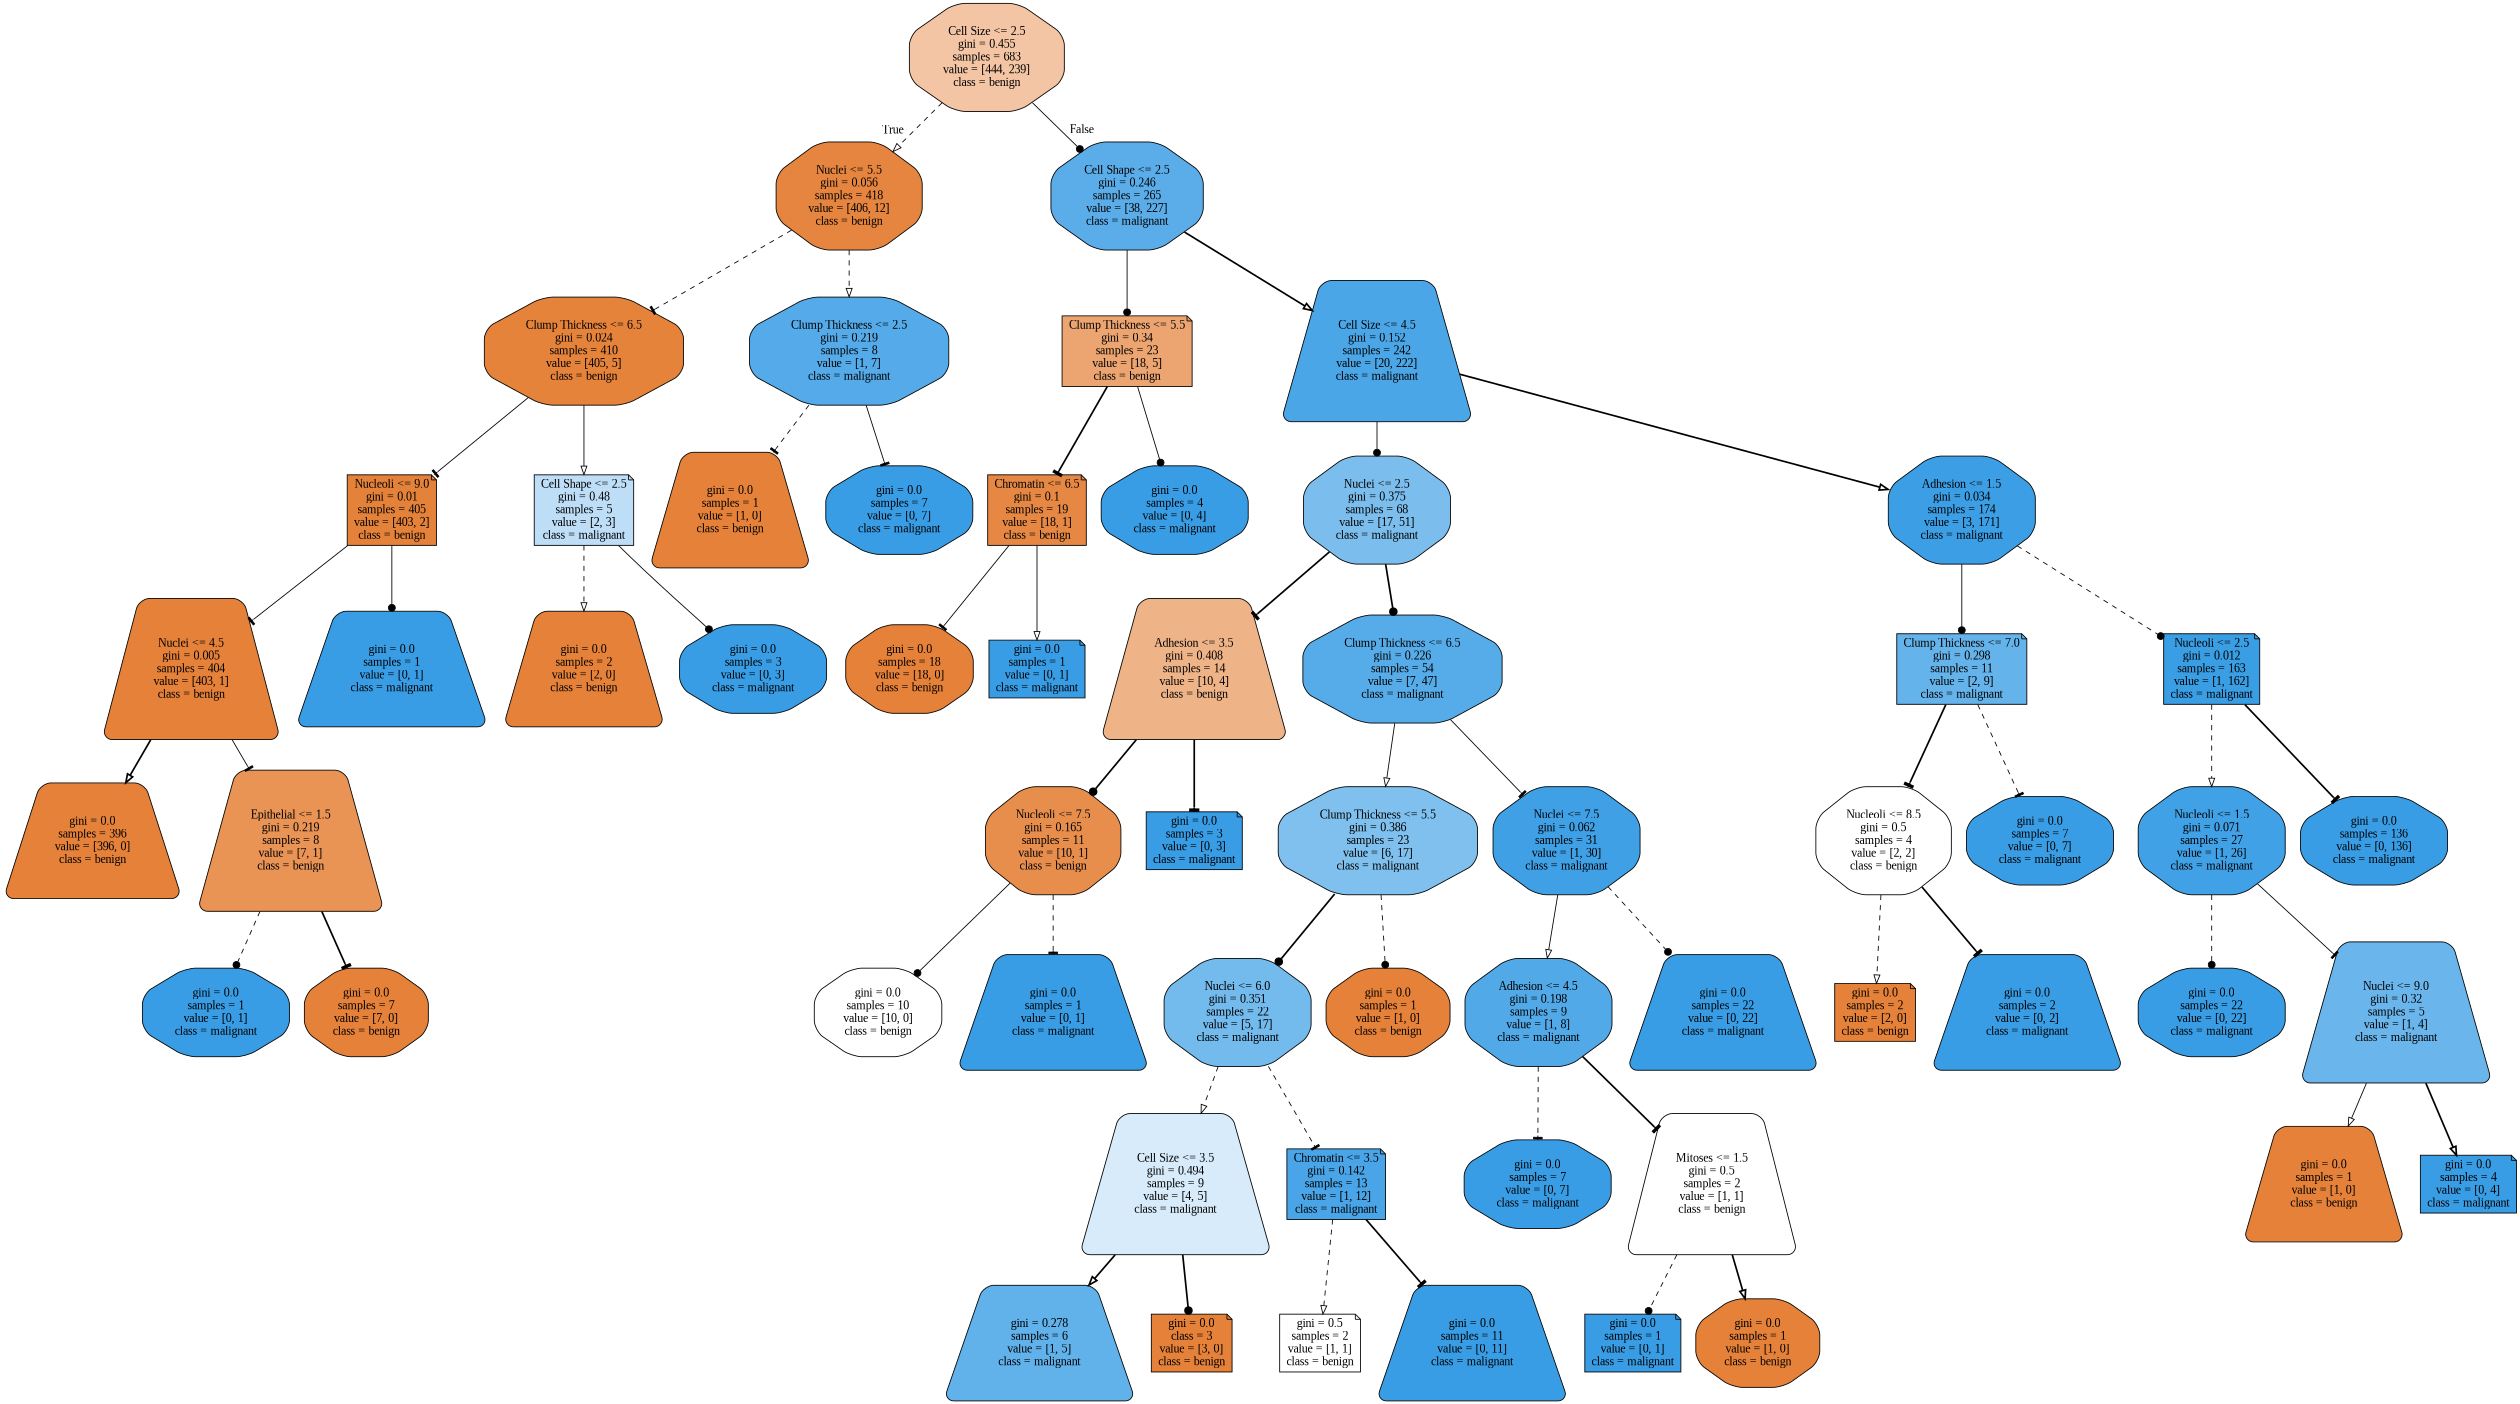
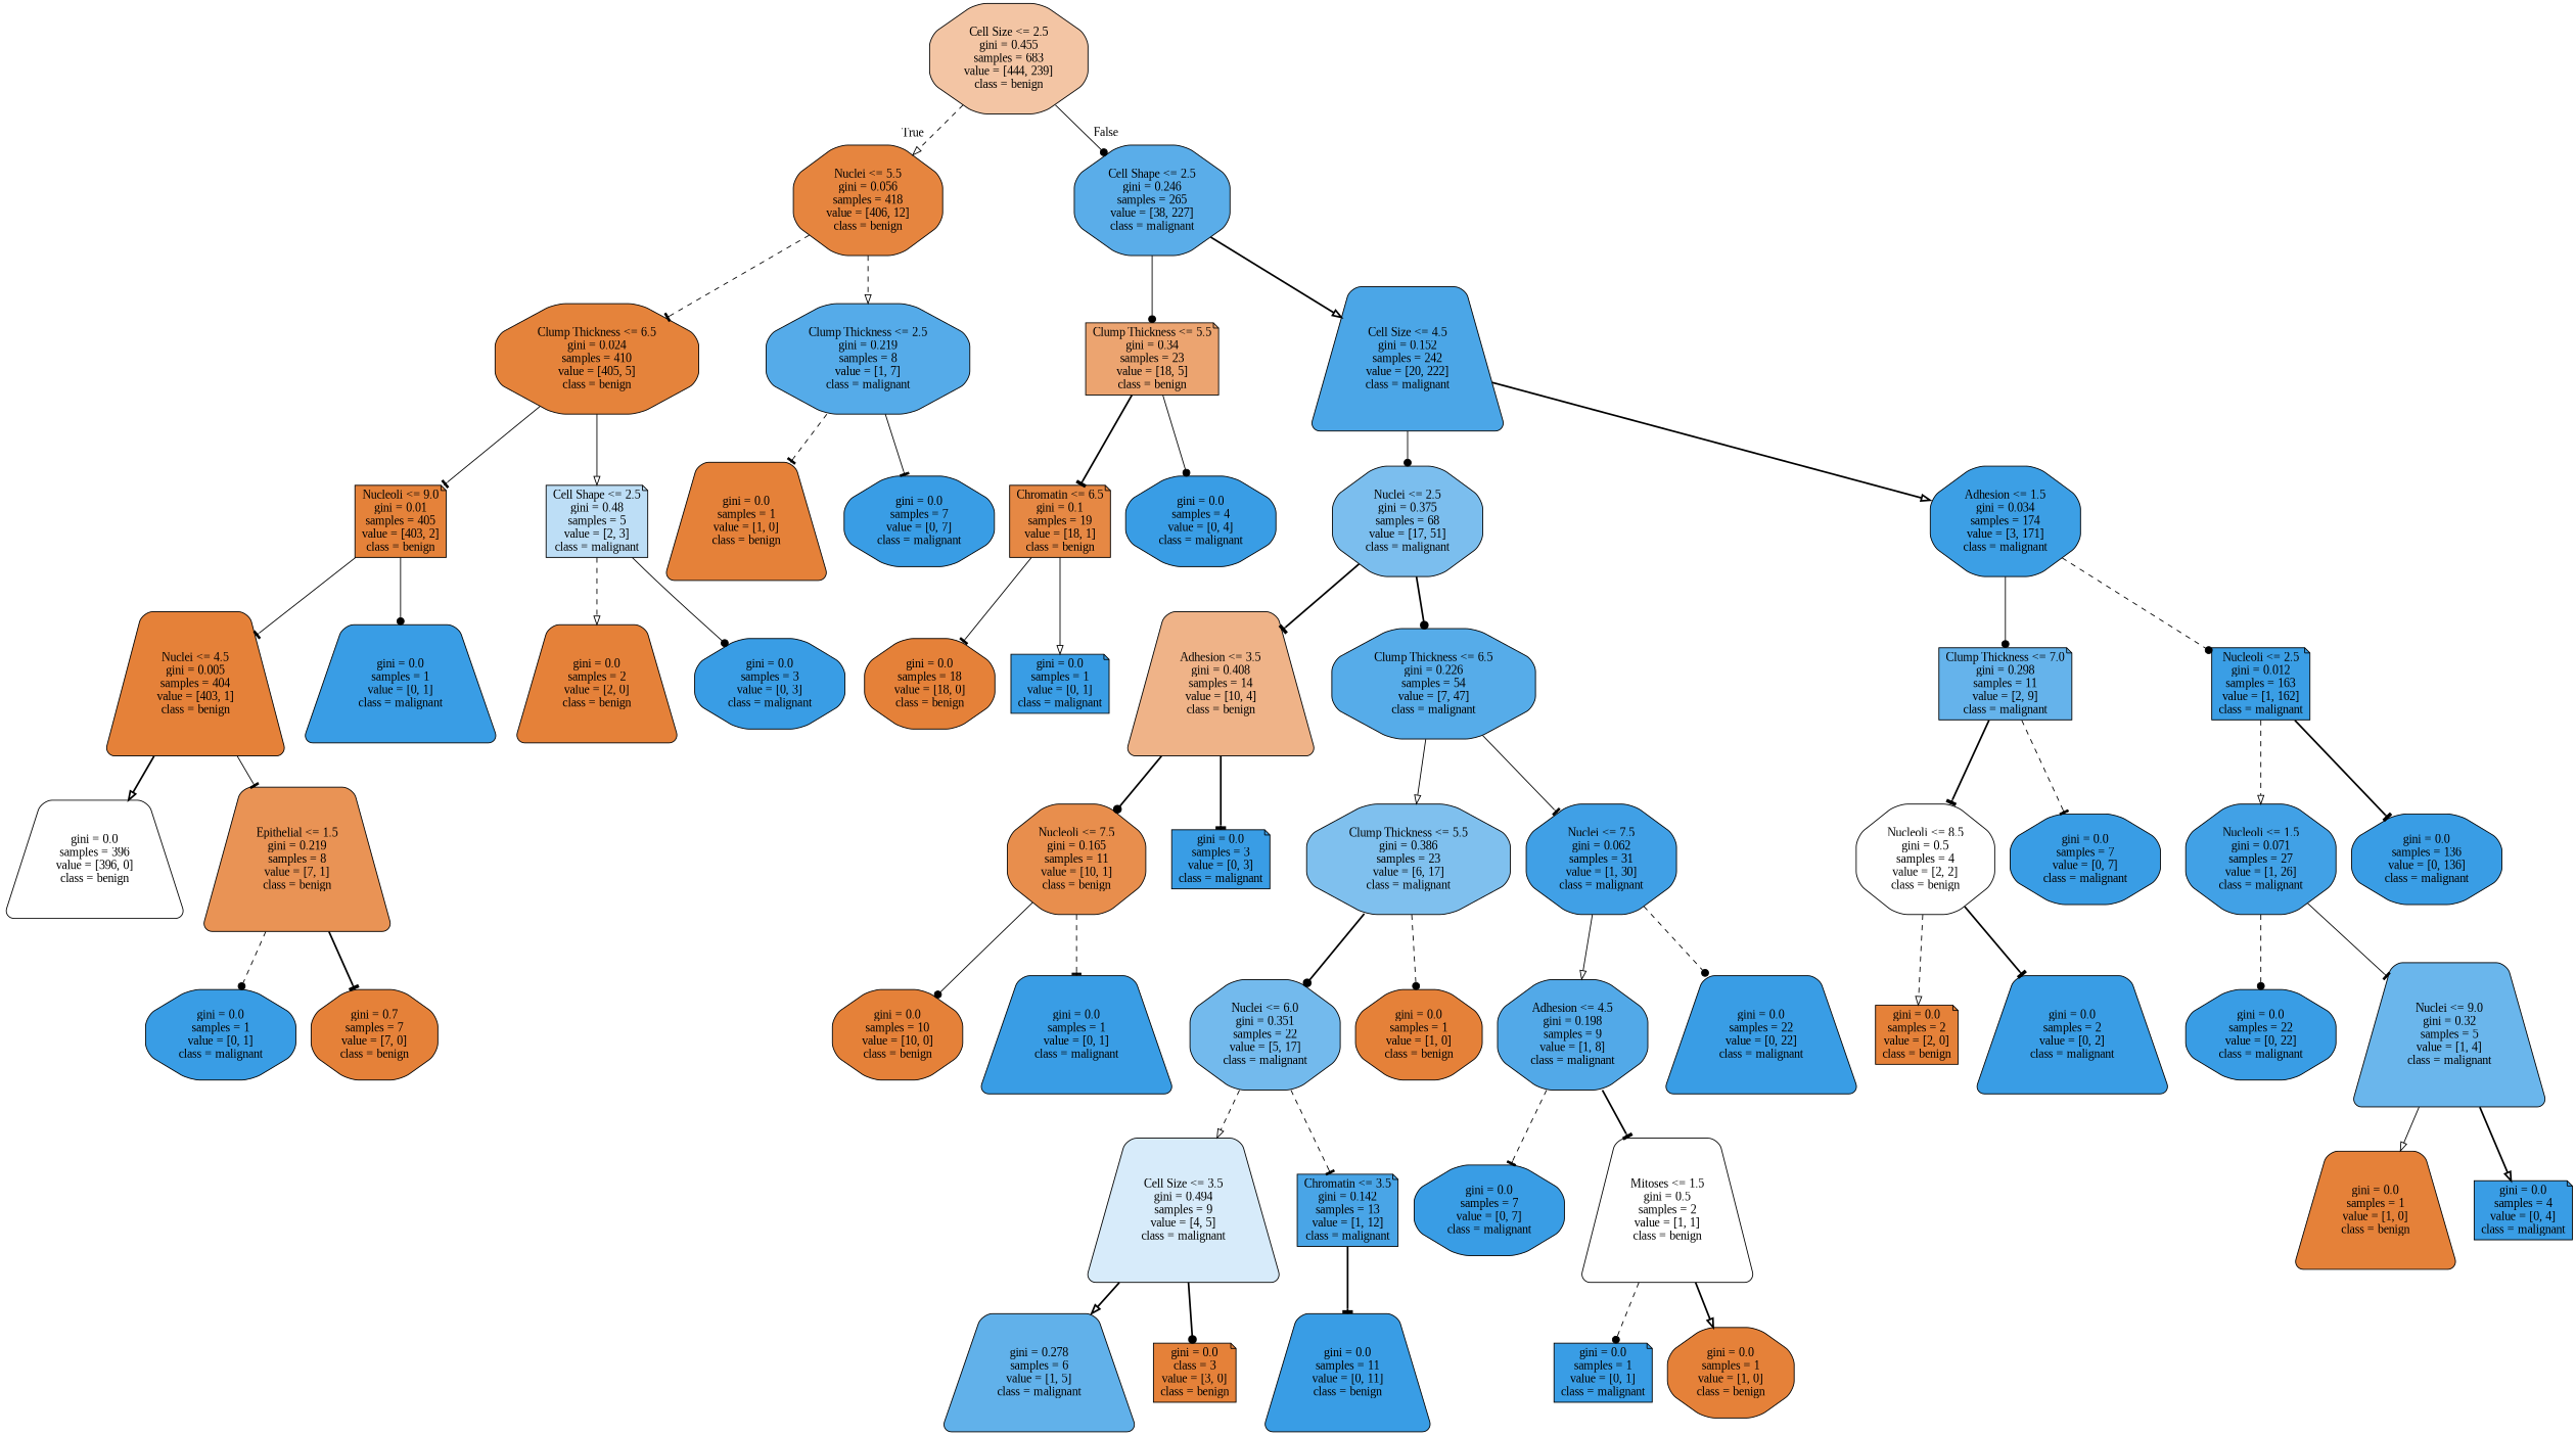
  digraph {
    fontname="Liberation Serif"
    node [color=black fillcolor="#399de5" fontname="Liberation Serif" shape=octagon style="filled, rounded"]
    edge [arrowhead=tee fontname="Liberation Serif" style=solid]
    n1 [fillcolor="#f3c5a4" label="Cell Size <= 2.5\ngini = 0.455\nsamples = 683\nvalue = [444, 239]\nclass = benign"]
    n2 [fillcolor="#e6853f" label="Nuclei <= 5.5\ngini = 0.056\nsamples = 418\nvalue = [406, 12]\nclass = benign"]
    n3 [fillcolor="#5aade9" label="Cell Shape <= 2.5\ngini = 0.246\nsamples = 265\nvalue = [38, 227]\nclass = malignant"]
    n4 [fillcolor="#e5833b" label="Clump Thickness <= 6.5\ngini = 0.024\nsamples = 410\nvalue = [405, 5]\nclass = benign"]
    n5 [fillcolor="#55abe9" label="Clump Thickness <= 2.5\ngini = 0.219\nsamples = 8\nvalue = [1, 7]\nclass = malignant"]
    n6 [fillcolor="#eca470" label="Clump Thickness <= 5.5\ngini = 0.34\nsamples = 23\nvalue = [18, 5]\nclass = benign" shape=note]
    n7 [fillcolor="#4ba6e7" label="Cell Size <= 4.5\ngini = 0.152\nsamples = 242\nvalue = [20, 222]\nclass = malignant" shape=trapezium]
    n8 [fillcolor="#e5823a" label="Nucleoli <= 9.0\ngini = 0.01\nsamples = 405\nvalue = [403, 2]\nclass = benign" shape=note]
    n9 [fillcolor="#bddef6" label="Cell Shape <= 2.5\ngini = 0.48\nsamples = 5\nvalue = [2, 3]\nclass = malignant" shape=note]
    n10 [fillcolor="#e58139" label="gini = 0.0\nsamples = 1\nvalue = [1, 0]\nclass = benign" shape=trapezium]
    n11 [label="gini = 0.0\nsamples = 7\nvalue = [0, 7]\nclass = malignant"]
    n12 [fillcolor="#e58139" label="Nuclei <= 4.5\ngini = 0.005\nsamples = 404\nvalue = [403, 1]\nclass = benign" shape=trapezium]
    n13 [label="gini = 0.0\nsamples = 1\nvalue = [0, 1]\nclass = malignant" shape=trapezium]
    n14 [fillcolor="#e58139" label="gini = 0.0\nsamples = 2\nvalue = [2, 0]\nclass = benign" shape=trapezium]
    n15 [label="gini = 0.0\nsamples = 3\nvalue = [0, 3]\nclass = malignant"]
-   n16 [fillcolor="#e58139" label="gini = 0.0\nsamples = 396\nvalue = [396, 0]\nclass = benign" shape=trapezium]
+   n16 [fillcolor="#ffffff" label="gini = 0.0\nsamples = 396\nvalue = [396, 0]\nclass = benign" shape=trapezium]
    n17 [fillcolor="#e99355" label="Epithelial <= 1.5\ngini = 0.219\nsamples = 8\nvalue = [7, 1]\nclass = benign" shape=trapezium]
    n18 [label="gini = 0.0\nsamples = 1\nvalue = [0, 1]\nclass = malignant"]
-   n19 [fillcolor="#e58139" label="gini = 0.0\nsamples = 7\nvalue = [7, 0]\nclass = benign"]
+   n19 [fillcolor="#e58139" label="gini = 0.7\nsamples = 7\nvalue = [7, 0]\nclass = benign"]
    n20 [fillcolor="#e68844" label="Chromatin <= 6.5\ngini = 0.1\nsamples = 19\nvalue = [18, 1]\nclass = benign" shape=note]
    n21 [label="gini = 0.0\nsamples = 4\nvalue = [0, 4]\nclass = malignant"]
    n22 [fillcolor="#7bbeee" label="Nuclei <= 2.5\ngini = 0.375\nsamples = 68\nvalue = [17, 51]\nclass = malignant"]
    n23 [fillcolor="#3c9fe5" label="Adhesion <= 1.5\ngini = 0.034\nsamples = 174\nvalue = [3, 171]\nclass = malignant"]
    n24 [fillcolor="#e58139" label="gini = 0.0\nsamples = 18\nvalue = [18, 0]\nclass = benign"]
    n25 [label="gini = 0.0\nsamples = 1\nvalue = [0, 1]\nclass = malignant" shape=note]
    n26 [fillcolor="#efb388" label="Adhesion <= 3.5\ngini = 0.408\nsamples = 14\nvalue = [10, 4]\nclass = benign" shape=trapezium]
    n27 [fillcolor="#56ace9" label="Clump Thickness <= 6.5\ngini = 0.226\nsamples = 54\nvalue = [7, 47]\nclass = malignant"]
    n28 [fillcolor="#65b3eb" label="Clump Thickness <= 7.0\ngini = 0.298\nsamples = 11\nvalue = [2, 9]\nclass = malignant" shape=note]
    n29 [fillcolor="#3a9ee5" label="Nucleoli <= 2.5\ngini = 0.012\nsamples = 163\nvalue = [1, 162]\nclass = malignant" shape=note]
    n30 [fillcolor="#e88e4d" label="Nucleoli <= 7.5\ngini = 0.165\nsamples = 11\nvalue = [10, 1]\nclass = benign"]
    n31 [label="gini = 0.0\nsamples = 3\nvalue = [0, 3]\nclass = malignant" shape=note]
    n32 [fillcolor="#7fc0ee" label="Clump Thickness <= 5.5\ngini = 0.386\nsamples = 23\nvalue = [6, 17]\nclass = malignant"]
    n33 [fillcolor="#40a0e6" label="Nuclei <= 7.5\ngini = 0.062\nsamples = 31\nvalue = [1, 30]\nclass = malignant"]
-   n34 [fillcolor="#ffffff" label="gini = 0.0\nsamples = 10\nvalue = [10, 0]\nclass = benign"]
+   n34 [fillcolor="#e58139" label="gini = 0.0\nsamples = 10\nvalue = [10, 0]\nclass = benign"]
    n35 [label="gini = 0.0\nsamples = 1\nvalue = [0, 1]\nclass = malignant" shape=trapezium]
    n36 [fillcolor="#73baed" label="Nuclei <= 6.0\ngini = 0.351\nsamples = 22\nvalue = [5, 17]\nclass = malignant"]
    n37 [fillcolor="#e58139" label="gini = 0.0\nsamples = 1\nvalue = [1, 0]\nclass = benign"]
    n38 [fillcolor="#52a9e8" label="Adhesion <= 4.5\ngini = 0.198\nsamples = 9\nvalue = [1, 8]\nclass = malignant"]
    n39 [label="gini = 0.0\nsamples = 22\nvalue = [0, 22]\nclass = malignant" shape=trapezium]
    n40 [fillcolor="#d7ebfa" label="Cell Size <= 3.5\ngini = 0.494\nsamples = 9\nvalue = [4, 5]\nclass = malignant" shape=trapezium]
    n41 [fillcolor="#49a5e7" label="Chromatin <= 3.5\ngini = 0.142\nsamples = 13\nvalue = [1, 12]\nclass = malignant" shape=note]
    n42 [fillcolor="#61b1ea" label="gini = 0.278\nsamples = 6\nvalue = [1, 5]\nclass = malignant" shape=trapezium]
    n43 [fillcolor="#e58139" label="gini = 0.0\nclass = 3\nvalue = [3, 0]\nclass = benign" shape=note]
-   n44 [fillcolor="#ffffff" label="gini = 0.5\nsamples = 2\nvalue = [1, 1]\nclass = benign" shape=note]
-   n45 [label="gini = 0.0\nsamples = 11\nvalue = [0, 11]\nclass = malignant" shape=trapezium]
+   n45 [label="gini = 0.0\nsamples = 11\nvalue = [0, 11]\nclass = benign" shape=trapezium]
    n46 [label="gini = 0.0\nsamples = 7\nvalue = [0, 7]\nclass = malignant"]
    n47 [fillcolor="#ffffff" label="Mitoses <= 1.5\ngini = 0.5\nsamples = 2\nvalue = [1, 1]\nclass = benign" shape=trapezium]
    n48 [label="gini = 0.0\nsamples = 1\nvalue = [0, 1]\nclass = malignant" shape=note]
    n49 [fillcolor="#e58139" label="gini = 0.0\nsamples = 1\nvalue = [1, 0]\nclass = benign"]
    n50 [fillcolor="#ffffff" label="Nucleoli <= 8.5\ngini = 0.5\nsamples = 4\nvalue = [2, 2]\nclass = benign"]
    n51 [label="gini = 0.0\nsamples = 7\nvalue = [0, 7]\nclass = malignant"]
    n52 [fillcolor="#41a1e6" label="Nucleoli <= 1.5\ngini = 0.071\nsamples = 27\nvalue = [1, 26]\nclass = malignant"]
    n53 [label="gini = 0.0\nsamples = 136\nvalue = [0, 136]\nclass = malignant"]
    n54 [fillcolor="#e58139" label="gini = 0.0\nsamples = 2\nvalue = [2, 0]\nclass = benign" shape=note]
    n55 [label="gini = 0.0\nsamples = 2\nvalue = [0, 2]\nclass = malignant" shape=trapezium]
    n56 [label="gini = 0.0\nsamples = 22\nvalue = [0, 22]\nclass = malignant"]
    n57 [fillcolor="#6ab6ec" label="Nuclei <= 9.0\ngini = 0.32\nsamples = 5\nvalue = [1, 4]\nclass = malignant" shape=trapezium]
    n58 [fillcolor="#e58139" label="gini = 0.0\nsamples = 1\nvalue = [1, 0]\nclass = benign" shape=trapezium]
    n59 [label="gini = 0.0\nsamples = 4\nvalue = [0, 4]\nclass = malignant" shape=note]
    n1 -> n2 [arrowhead=onormal headlabel=True labelangle=45 labeldistance=2.5 style=dashed]
    n1 -> n3 [arrowhead=dot headlabel=False labelangle=-45 labeldistance=2.5]
    n2 -> n4 [style=dashed]
    n2 -> n5 [arrowhead=onormal style=dashed]
    n3 -> n6 [arrowhead=dot]
    n3 -> n7 [arrowhead=onormal style=bold]
    n4 -> n8
    n4 -> n9 [arrowhead=onormal]
    n5 -> n10 [style=dashed]
    n5 -> n11
    n6 -> n20 [style=bold]
    n6 -> n21 [arrowhead=dot]
    n7 -> n22 [arrowhead=dot]
    n7 -> n23 [arrowhead=onormal style=bold]
    n8 -> n12
    n8 -> n13 [arrowhead=dot]
    n9 -> n14 [arrowhead=onormal style=dashed]
    n9 -> n15 [arrowhead=dot]
    n12 -> n16 [arrowhead=onormal style=bold]
    n12 -> n17
    n17 -> n18 [arrowhead=dot style=dashed]
    n17 -> n19 [style=bold]
    n20 -> n24
    n20 -> n25 [arrowhead=onormal]
    n22 -> n26 [style=bold]
    n22 -> n27 [arrowhead=dot style=bold]
    n23 -> n28 [arrowhead=dot]
    n23 -> n29 [arrowhead=dot style=dashed]
    n26 -> n30 [arrowhead=dot style=bold]
    n26 -> n31 [style=bold]
    n27 -> n32 [arrowhead=onormal]
    n27 -> n33
    n28 -> n50 [style=bold]
    n28 -> n51 [style=dashed]
    n29 -> n52 [arrowhead=onormal style=dashed]
    n29 -> n53 [style=bold]
    n30 -> n34 [arrowhead=dot]
    n30 -> n35 [style=dashed]
    n32 -> n36 [arrowhead=dot style=bold]
    n32 -> n37 [arrowhead=dot style=dashed]
    n33 -> n38 [arrowhead=onormal]
    n33 -> n39 [arrowhead=dot style=dashed]
    n36 -> n40 [arrowhead=onormal style=dashed]
    n36 -> n41 [style=dashed]
    n38 -> n46 [style=dashed]
    n38 -> n47 [style=bold]
    n40 -> n42 [arrowhead=onormal style=bold]
    n40 -> n43 [arrowhead=dot style=bold]
-   n41 -> n44 [arrowhead=onormal style=dashed]
    n41 -> n45 [style=bold]
    n47 -> n48 [arrowhead=dot style=dashed]
    n47 -> n49 [arrowhead=onormal style=bold]
    n50 -> n54 [arrowhead=onormal style=dashed]
    n50 -> n55 [style=bold]
    n52 -> n56 [arrowhead=dot style=dashed]
    n52 -> n57
    n57 -> n58 [arrowhead=onormal]
    n57 -> n59 [arrowhead=onormal style=bold]
  }
